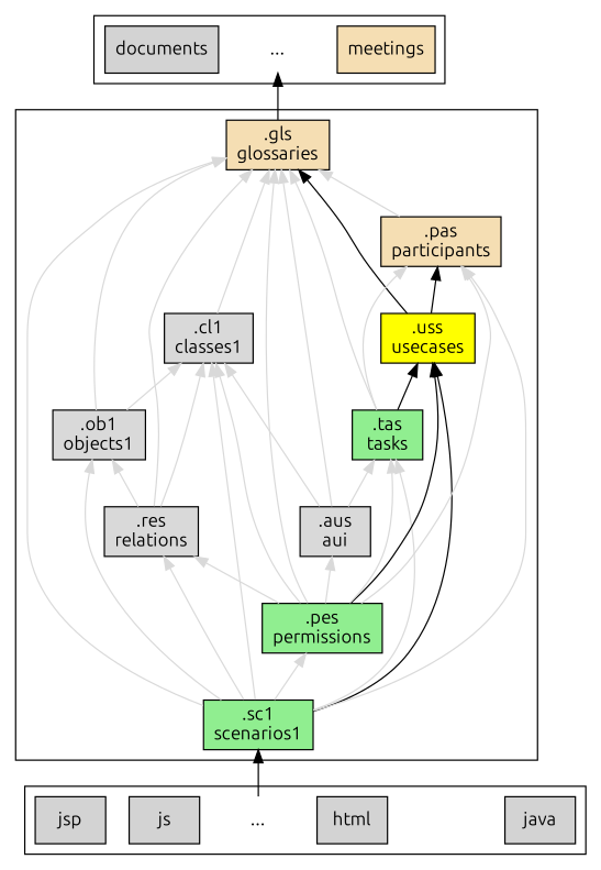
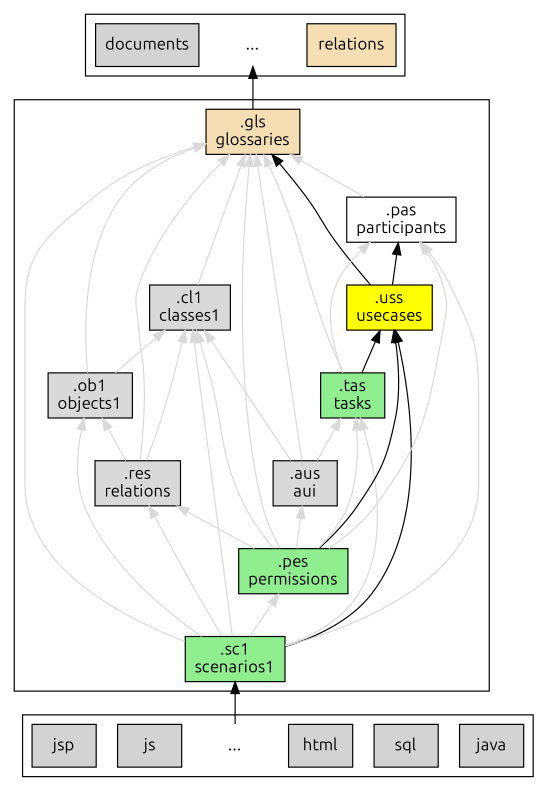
  digraph {
    compound=true
    fontname=Ubuntu
    rankdir=BT
    node [fillcolor=lightgrey fontname=Ubuntu shape=box style=filled penwidth=1]
    edge [fontname=Ubuntu color=grey85 penwidth=1]
-   meetings [fillcolor=wheat penwidth=""]
+   meetings [fillcolor=wheat label=relations penwidth=""]
    n2 [color=white fillcolor=white label="..." penwidth=""]
    documents [penwidth=""]
    n4 [fillcolor=wheat label=".gls\nglossaries"]
    n5 [fillcolor=grey85 label=".cl1\nclasses1"]
    n6 [fillcolor=grey85 label=".ob1\nobjects1"]
    n7 [fillcolor=lightgreen label=".sc1\nscenarios1"]
    n8 [fillcolor=yellow label=".uss\nusecases"]
    n9 [fillcolor=lightgreen label=".pes\npermissions"]
    n10 [fillcolor=grey85 label=".res\nrelations"]
    n11 [fillcolor=lightgreen label=".tas\ntasks"]
-   n12 [fillcolor=wheat label=".pas\nparticipants"]
+   n12 [fillcolor=white label=".pas\nparticipants"]
    n13 [fillcolor=grey85 label=".aus\naui"]
    java [penwidth=""]
+   sql [penwidth=""]
    html [penwidth=""]
    n17 [color=white fillcolor=white label="..." penwidth=""]
    js [penwidth=""]
    jsp [penwidth=""]
    subgraph cluster_1 {
      meetings
      n2
      documents
    }
    subgraph cluster_2 {
      n4
      n5
      n6
      n7
      n8
      n9
      n10
      n11
      n12
      n13
    }
    subgraph cluster_3 {
      java
+     sql
      html
      n17
      js
      jsp
    }
    n4 -> n2 [color="" penwidth=""]
    n5 -> n4
    n6 -> n4
    n6 -> n5
    n7 -> n4
    n7 -> n5
    n7 -> n6
    n7 -> n8 [color=black]
    n7 -> n9
    n7 -> n10
    n7 -> n11
    n7 -> n12
    n8 -> n4 [color=black]
    n8 -> n12 [color=black]
    n9 -> n4
    n9 -> n5
    n9 -> n8 [color=black]
    n9 -> n10
    n9 -> n11
    n9 -> n12
    n9 -> n13
    n10 -> n4
    n10 -> n5
    n10 -> n6
    n11 -> n4
    n11 -> n8 [color=black]
    n11 -> n12
    n12 -> n4
    n13 -> n4
    n13 -> n5
    n13 -> n11
    n17 -> n7 [color="" penwidth=""]
  }
